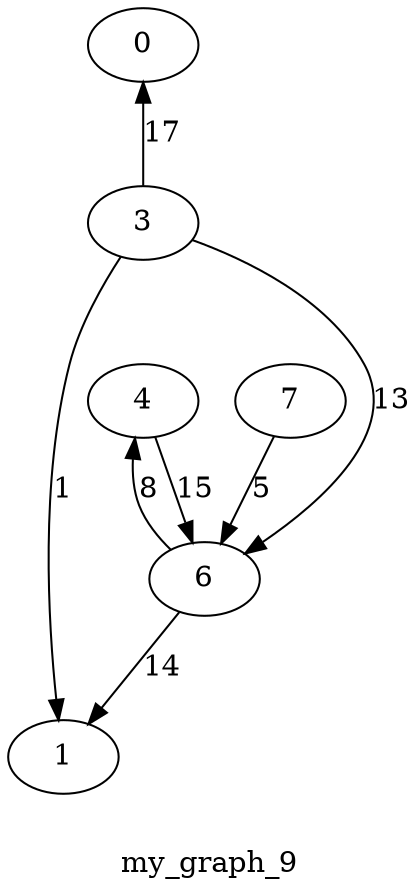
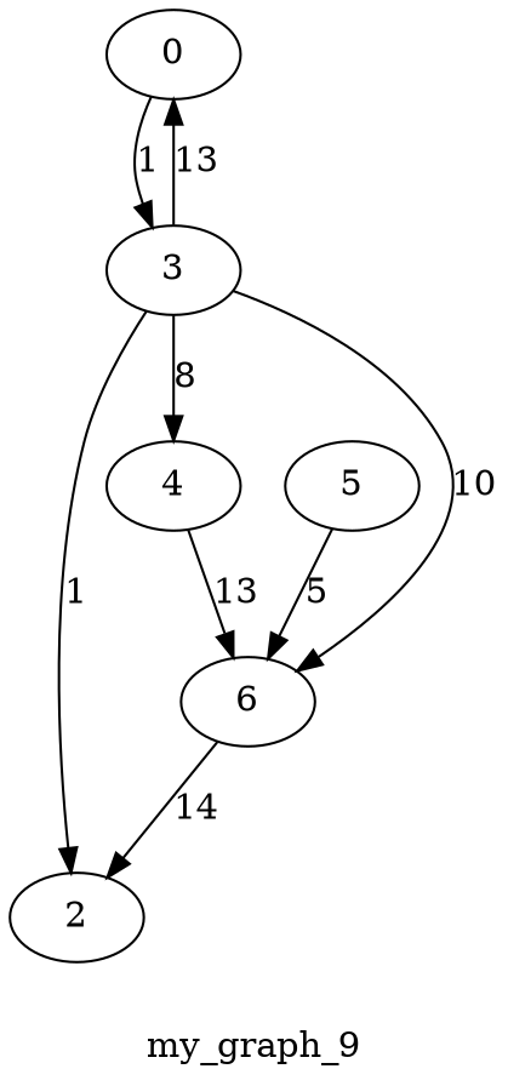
  digraph {
    label=my_graph_9
    rankdir=TB
    0
    3
    6
-   2 [label=1]
+   2
    4
-   5 [label=7]
-   3 -> 0 [label=17]
-   3 -> 6 [label=13]
+   5
+   0 -> 3 [label=1]
+   3 -> 0 [label=13]
+   3 -> 6 [label=10]
    3 -> 2 [label=1]
    6 -> 2 [label=14]
-   6 -> 4 [label=8]
-   4 -> 6 [label=15]
+   3 -> 4 [label=8]
+   4 -> 6 [label=13]
    5 -> 6 [label=5]
  }
